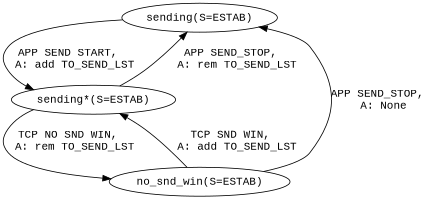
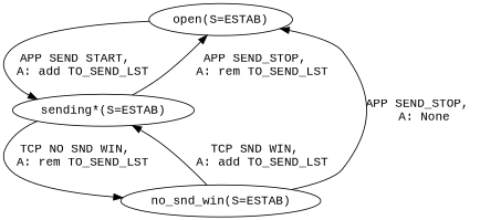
  digraph {
    fontname="Liberation Mono"
    nodesep=0.9
    splines=true
    node [fontname="Liberation Mono"]
    edge [fontname="Liberation Mono"]
-   n1 [label="sending(S=ESTAB)"]
+   n1 [label="open(S=ESTAB)"]
    n2 [label="sending*(S=ESTAB)"]
    n3 [label="no_snd_win(S=ESTAB)"]
    n1 -> n2 [label="APP SEND START, \n A: add TO_SEND_LST"]
    n2 -> n1 [label="APP SEND_STOP, \n A: rem TO_SEND_LST"]
    n2 -> n3 [label="TCP NO SND WIN, \n A: rem TO_SEND_LST"]
    n3 -> n1 [label="APP SEND_STOP, \n A: None"]
    n3 -> n2 [label="TCP SND WIN, \n A: add TO_SEND_LST"]
  }
